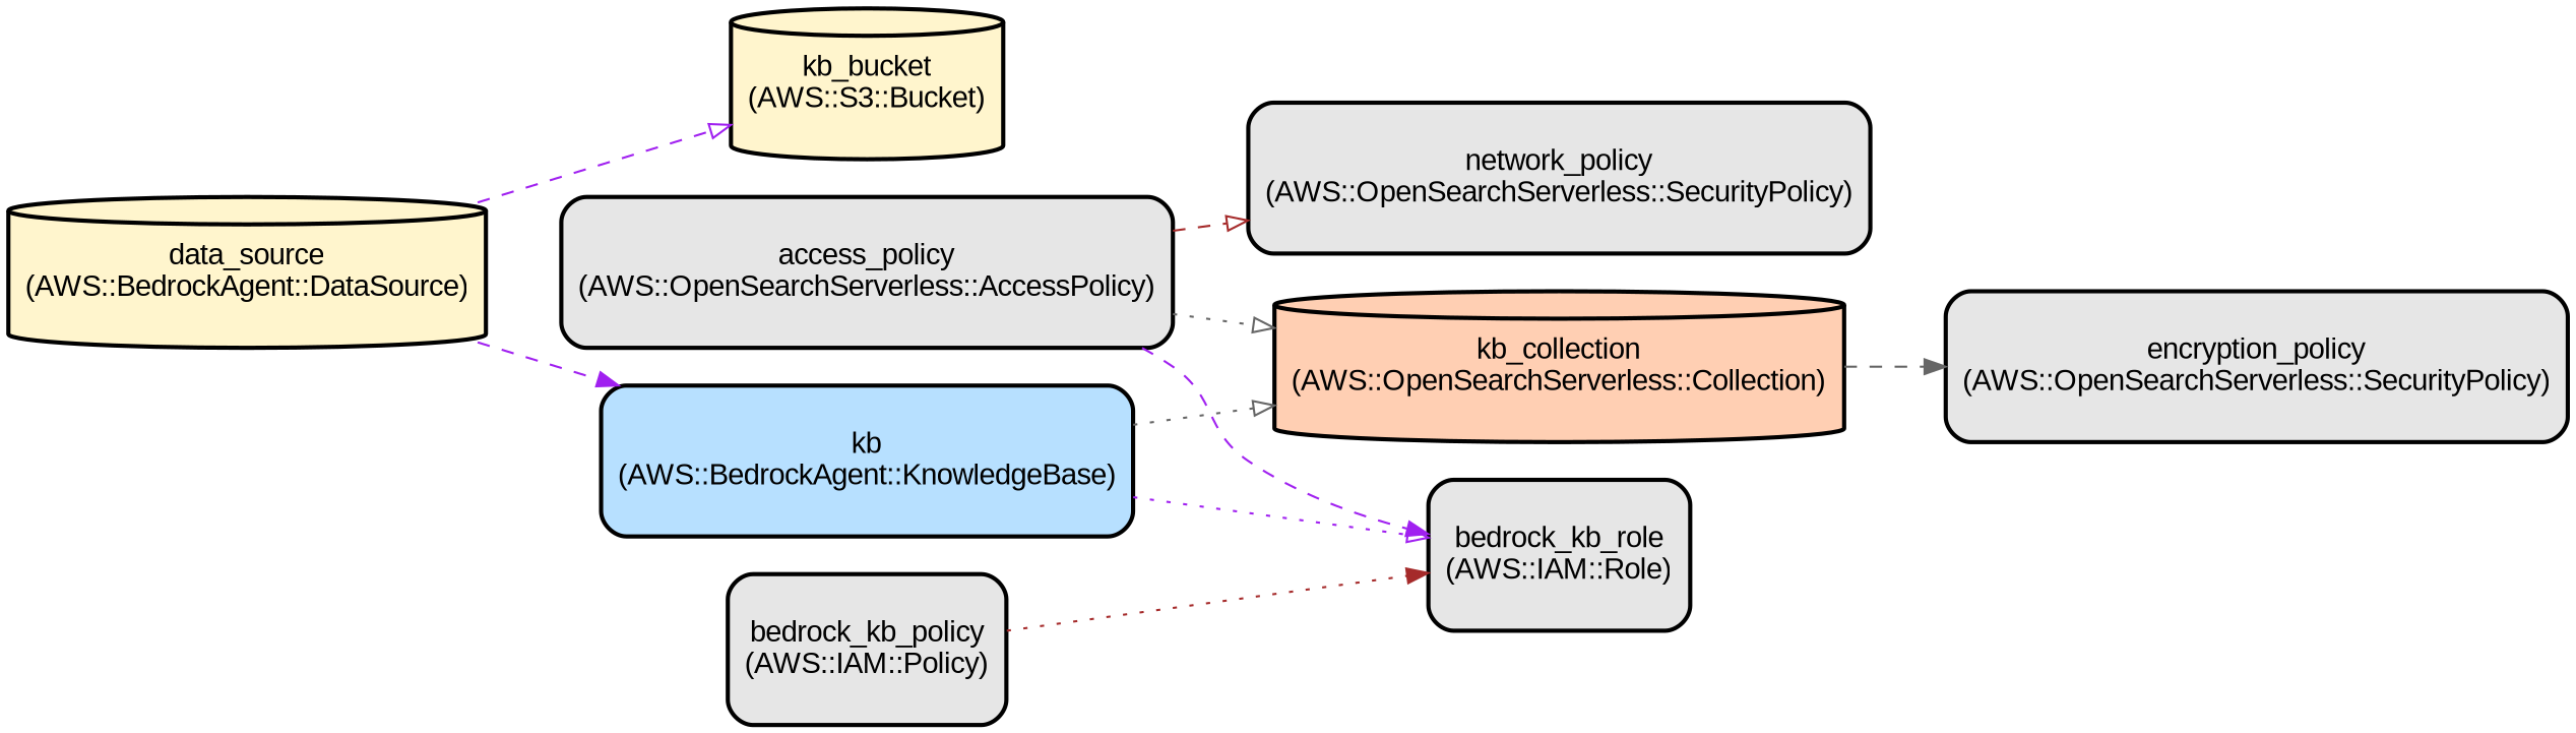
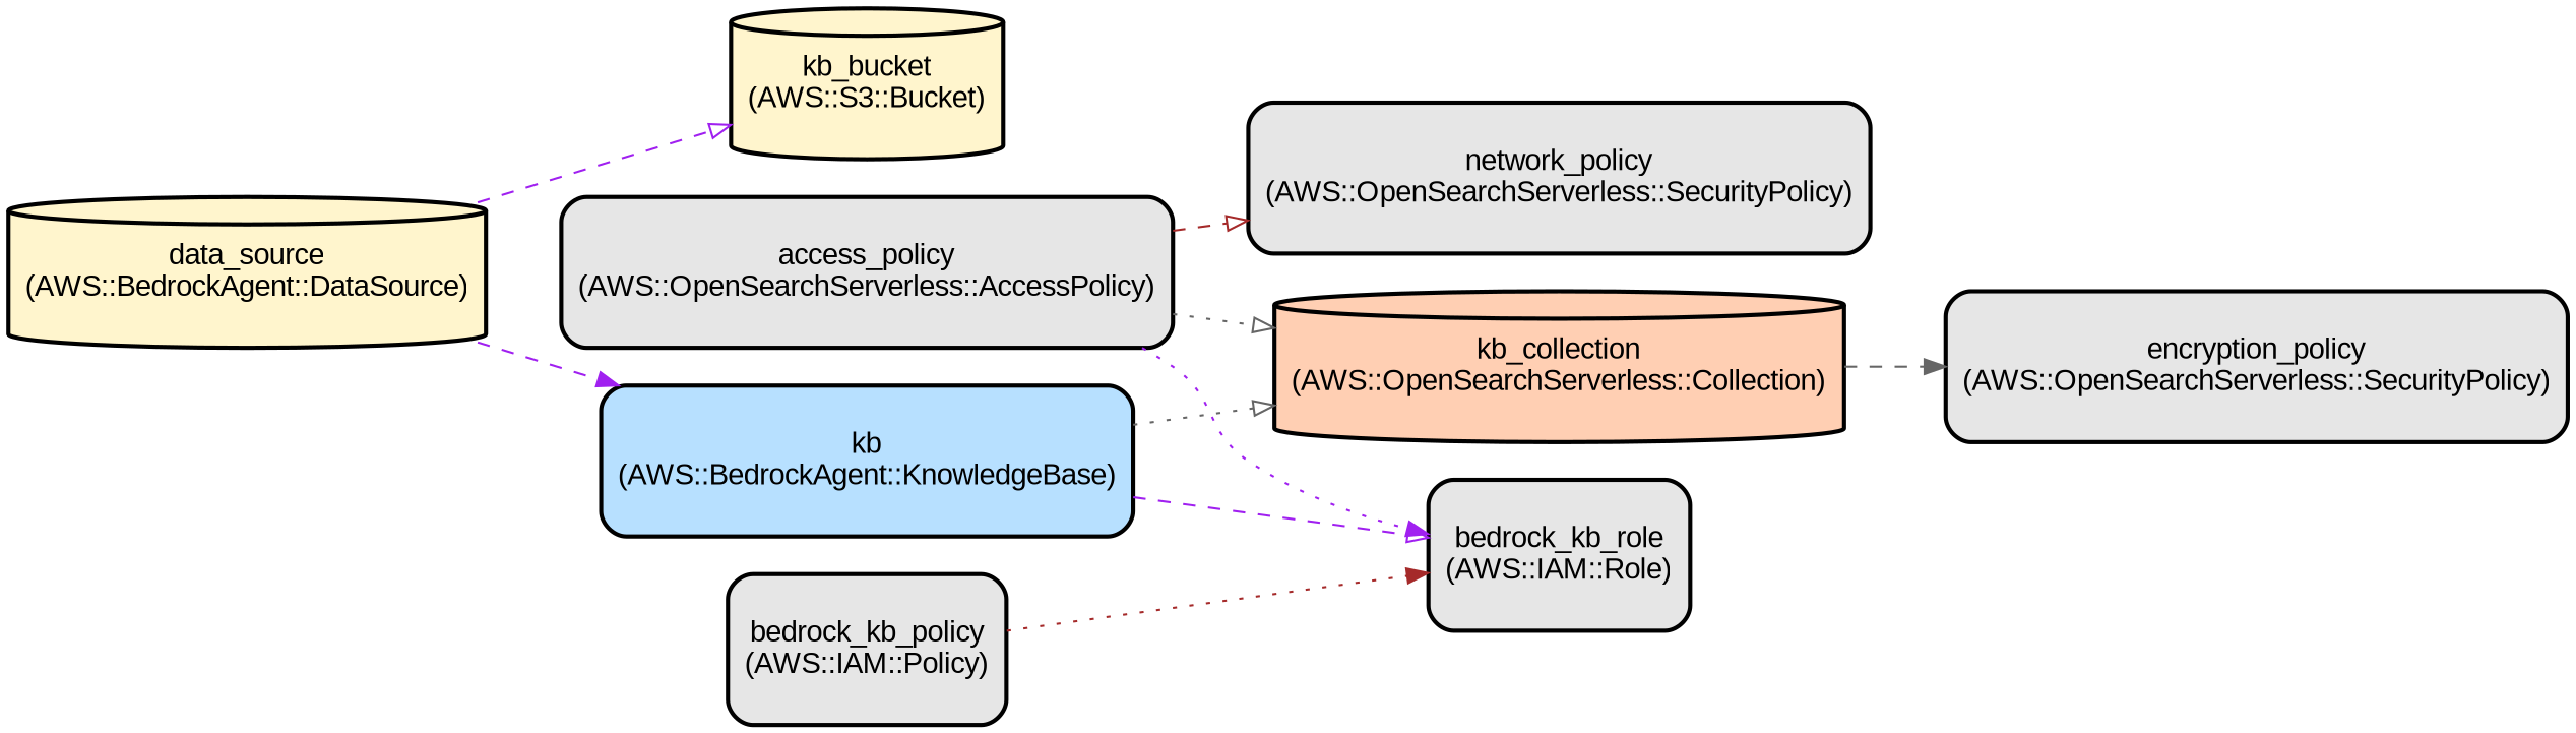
  digraph {
    rankdir=LR
    node [color=black fillcolor="#E6E6E6" fontname=Arial shape=rectangle style="filled,bold,rounded"]
    edge [arrowhead=onormal color=purple style=dashed]
    n1 [fillcolor="#FFF5CD" height=1 label="kb_bucket\n(AWS::S3::Bucket)" shape=cylinder]
    n2 [height=1 label="bedrock_kb_role\n(AWS::IAM::Role)"]
    n3 [height=1 label="bedrock_kb_policy\n(AWS::IAM::Policy)"]
    n4 [height=1 label="encryption_policy\n(AWS::OpenSearchServerless::SecurityPolicy)"]
    n5 [height=1 label="network_policy\n(AWS::OpenSearchServerless::SecurityPolicy)"]
    n6 [fillcolor="#FFCFB3" height=1 label="kb_collection\n(AWS::OpenSearchServerless::Collection)" shape=cylinder]
    n7 [height=1 label="access_policy\n(AWS::OpenSearchServerless::AccessPolicy)"]
    n8 [fillcolor="#B7E0FF" height=1 label="kb\n(AWS::BedrockAgent::KnowledgeBase)"]
    n9 [fillcolor="#FFF5CD" height=1 label="data_source\n(AWS::BedrockAgent::DataSource)" shape=cylinder]
    n3 -> n2 [arrowhead=normal color=brown style=dotted]
    n6 -> n4 [arrowhead=normal color=gray40]
-   n7 -> n2 [arrowhead=normal]
+   n7 -> n2 [arrowhead=normal style=dotted]
    n7 -> n5 [color=brown]
    n7 -> n6 [color=gray40 style=dotted]
-   n8 -> n2 [style=dotted]
+   n8 -> n2
    n8 -> n6 [color=gray40 style=dotted]
    n9 -> n1
    n9 -> n8 [arrowhead=normal]
  }
